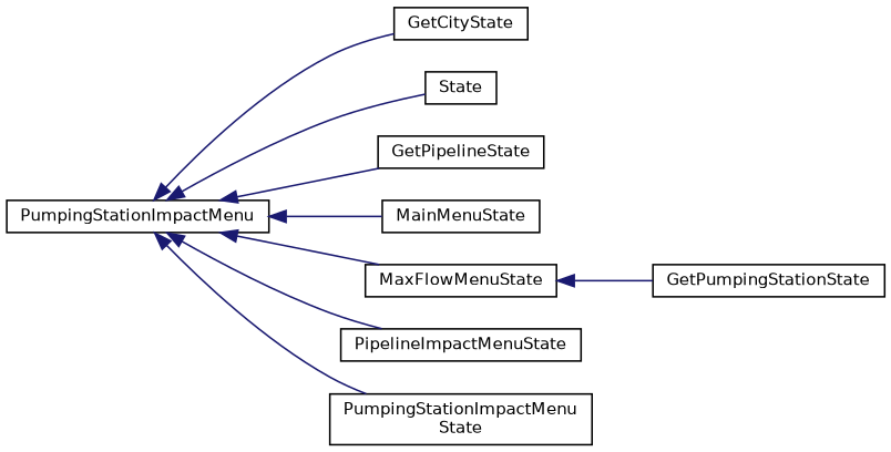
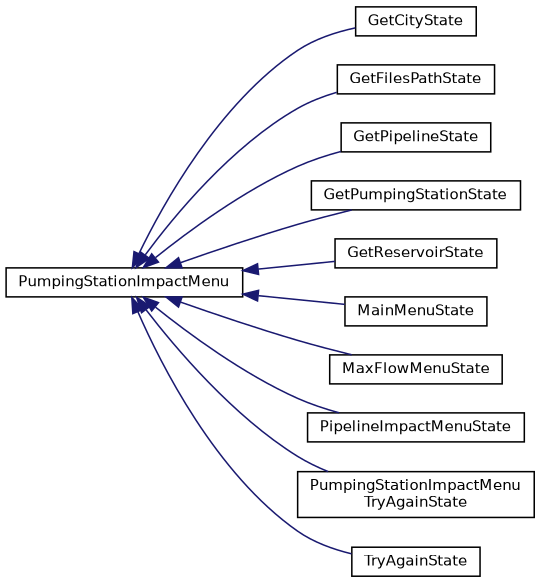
  digraph {
    rankdir=LR
    node [color=black fillcolor=white fontname=Helvetica fontsize=10 shape=record style=filled]
    edge [color=midnightblue dir=back fontname=Helvetica fontsize=10 labelfontname=Helvetica labelfontsize=10 style=solid]
    n1 [height=0.2 label=PumpingStationImpactMenu width=0.4]
    n2 [height=0.2 label=GetCityState width=0.4]
-   n3 [height=0.2 label=State width=0.4]
+   n3 [height=0.2 label=GetFilesPathState width=0.4]
    n4 [height=0.2 label=GetPipelineState width=0.4]
    n5 [height=0.2 label=GetPumpingStationState width=0.4]
+   n6 [height=0.2 label=GetReservoirState width=0.4]
    n7 [height=0.2 label=MainMenuState width=0.4]
    n8 [height=0.2 label=MaxFlowMenuState width=0.4]
    n9 [height=0.2 label=PipelineImpactMenuState width=0.4]
-   n10 [height=0.2 label="PumpingStationImpactMenu\lState" width=0.4]
+   n10 [height=0.2 label="PumpingStationImpactMenu\lTryAgainState" width=0.4]
+   n11 [height=0.2 label=TryAgainState width=0.4]
    n1 -> n2
    n1 -> n3
    n1 -> n4
-   n8 -> n5
+   n1 -> n5
+   n1 -> n6
    n1 -> n7
    n1 -> n8
    n1 -> n9
    n1 -> n10
+   n1 -> n11
  }
